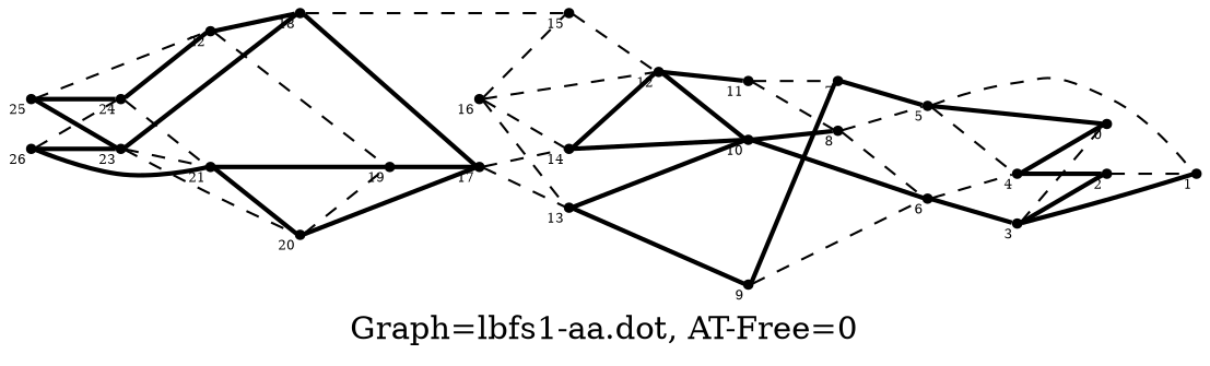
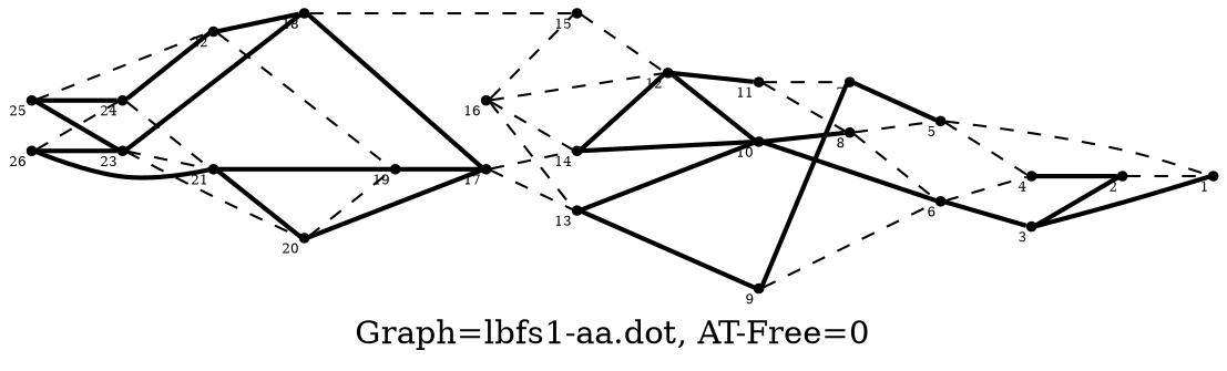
  graph {
    label="Graph=lbfs1-aa.dot, AT-Free=0"
    labelloc=bottom
    rankdir=LR
    node [fontsize=6 shape=point]
    edge [style=bold]
-   0 [xlabel=0]
    1 [xlabel=1]
    2 [xlabel=2]
    3 [xlabel=3]
    4 [xlabel=4]
    5 [xlabel=5]
    6 [xlabel=6]
    7 [xlabel=7]
    8 [xlabel=8]
    9 [xlabel=9]
    10 [xlabel=10]
    11 [xlabel=11]
    12 [xlabel=12]
    13 [xlabel=13]
    14 [xlabel=14]
    15 [xlabel=15]
    16 [xlabel=16]
    17 [xlabel=17]
    18 [xlabel=18]
    19 [xlabel=19]
    20 [xlabel=20]
    21 [xlabel=21]
    22 [xlabel=22]
    23 [xlabel=23]
    24 [xlabel=24]
    25 [xlabel=25]
    26 [xlabel=26]
    2 -- 1 [style=dashed]
-   3 -- 0 [style=dashed]
    3 -- 1
    3 -- 2
-   4 -- 0
    4 -- 2
-   5 -- 0
    5 -- 1 [style=dashed]
    5 -- 4 [style=dashed]
    6 -- 3
    6 -- 4 [style=dashed]
    7 -- 5
    8 -- 5 [style=dashed]
    8 -- 6 [style=dashed]
    9 -- 6 [style=dashed]
    9 -- 7
    10 -- 6
    10 -- 8
    11 -- 7 [style=dashed]
    11 -- 8 [style=dashed]
    12 -- 10
    12 -- 11
    13 -- 9
    13 -- 10
    14 -- 10
    14 -- 12
    15 -- 12 [style=dashed]
    16 -- 12 [style=dashed]
    16 -- 13 [style=dashed]
    16 -- 14 [style=dashed]
    16 -- 15 [style=dashed]
    17 -- 13 [style=dashed]
    17 -- 14 [style=dashed]
    18 -- 15 [style=dashed]
    18 -- 17
    19 -- 17
    20 -- 17
    20 -- 19 [style=dashed]
    21 -- 19
    21 -- 20
    22 -- 18
    22 -- 19 [style=dashed]
    23 -- 18
    23 -- 20 [style=dashed]
    23 -- 21 [style=dashed]
    24 -- 21 [style=dashed]
    24 -- 22
    25 -- 22 [style=dashed]
    25 -- 23
    25 -- 24
    26 -- 21
    26 -- 23
    26 -- 24 [style=dashed]
  }
